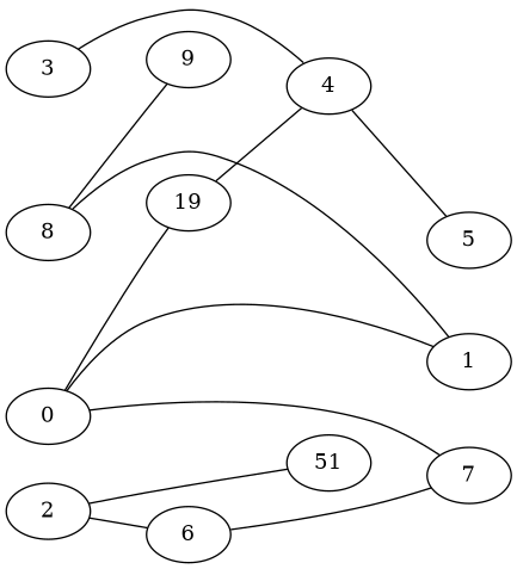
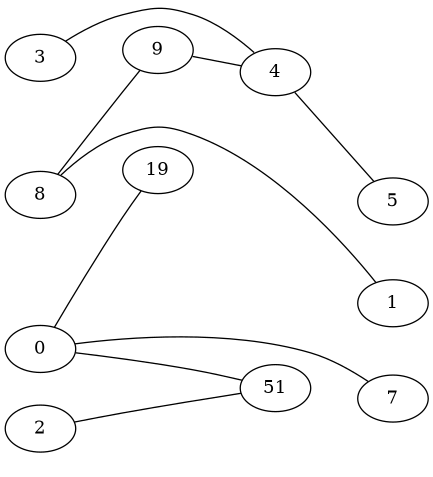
  strict graph {
    rankdir=LR
    node [weight=0]
    edge [weight=0]
    3
    4
    5
    8
    1
    9
-   6
    7
    n9 [label=19]
    2
    n11 [label=51]
    0
    3 -- 4
    4 -- 5
    8 -- 1
    8 -- 9
-   n9 -- 4
-   6 -- 7
-   2 -- 6
+   9 -- 4
    2 -- n11
-   0 -- 1
+   0 -- n11
    0 -- 7
    0 -- n9
  }
